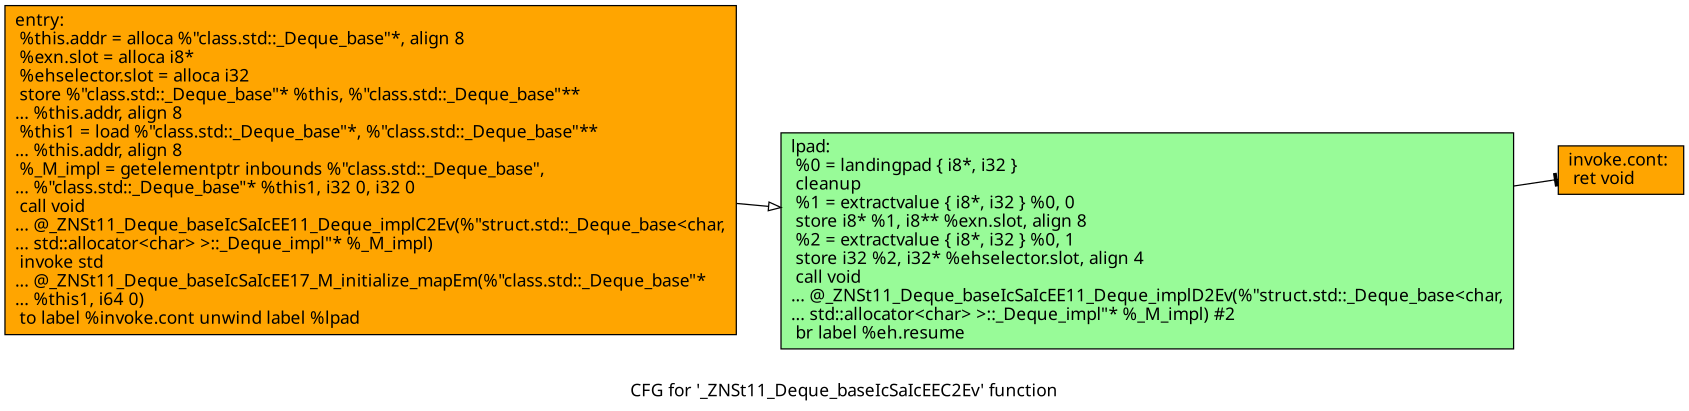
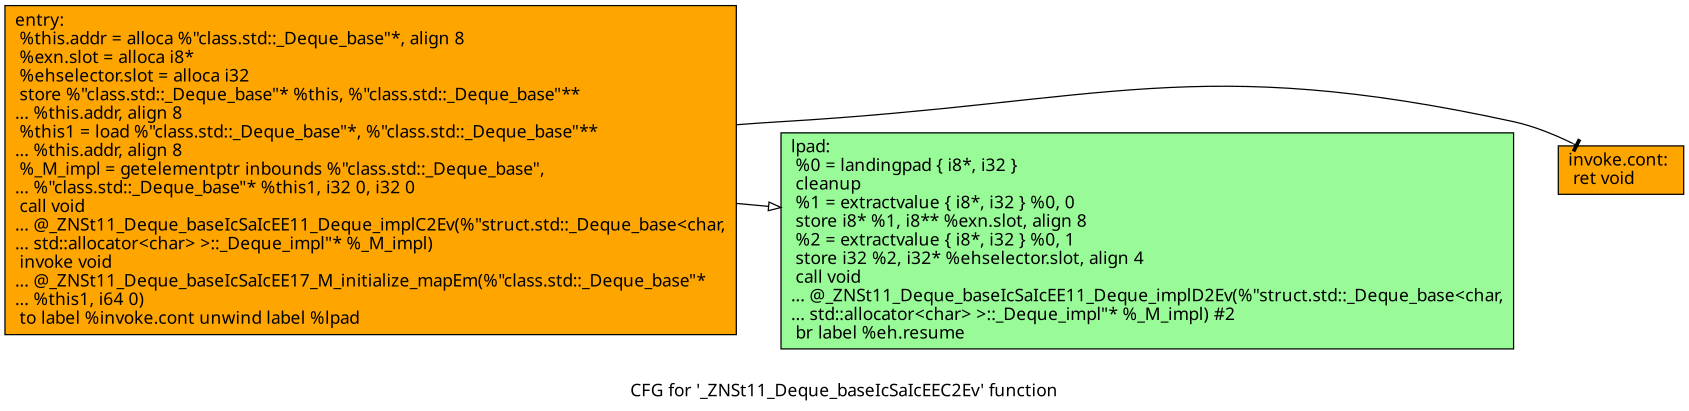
  digraph {
    fontname="Noto Sans"
    label="CFG for '_ZNSt11_Deque_baseIcSaIcEEC2Ev' function"
    rankdir=LR
    node [fillcolor=orange fontname="Noto Sans" shape=record style=filled]
    edge [fontname="Noto Sans" style=solid]
-   n1 [label="{entry:\l  %this.addr = alloca %\"class.std::_Deque_base\"*, align 8\l  %exn.slot = alloca i8*\l  %ehselector.slot = alloca i32\l  store %\"class.std::_Deque_base\"* %this, %\"class.std::_Deque_base\"**\l... %this.addr, align 8\l  %this1 = load %\"class.std::_Deque_base\"*, %\"class.std::_Deque_base\"**\l... %this.addr, align 8\l  %_M_impl = getelementptr inbounds %\"class.std::_Deque_base\",\l... %\"class.std::_Deque_base\"* %this1, i32 0, i32 0\l  call void\l... @_ZNSt11_Deque_baseIcSaIcEE11_Deque_implC2Ev(%\"struct.std::_Deque_base\<char,\l... std::allocator\<char\> \>::_Deque_impl\"* %_M_impl)\l  invoke std\l... @_ZNSt11_Deque_baseIcSaIcEE17_M_initialize_mapEm(%\"class.std::_Deque_base\"*\l... %this1, i64 0)\l          to label %invoke.cont unwind label %lpad\l}"]
+   n1 [label="{entry:\l  %this.addr = alloca %\"class.std::_Deque_base\"*, align 8\l  %exn.slot = alloca i8*\l  %ehselector.slot = alloca i32\l  store %\"class.std::_Deque_base\"* %this, %\"class.std::_Deque_base\"**\l... %this.addr, align 8\l  %this1 = load %\"class.std::_Deque_base\"*, %\"class.std::_Deque_base\"**\l... %this.addr, align 8\l  %_M_impl = getelementptr inbounds %\"class.std::_Deque_base\",\l... %\"class.std::_Deque_base\"* %this1, i32 0, i32 0\l  call void\l... @_ZNSt11_Deque_baseIcSaIcEE11_Deque_implC2Ev(%\"struct.std::_Deque_base\<char,\l... std::allocator\<char\> \>::_Deque_impl\"* %_M_impl)\l  invoke void\l... @_ZNSt11_Deque_baseIcSaIcEE17_M_initialize_mapEm(%\"class.std::_Deque_base\"*\l... %this1, i64 0)\l          to label %invoke.cont unwind label %lpad\l}"]
    n2 [label="{invoke.cont:                                      \l  ret void\l}"]
    n3 [fillcolor=palegreen label="{lpad:                                             \l  %0 = landingpad \{ i8*, i32 \}\l          cleanup\l  %1 = extractvalue \{ i8*, i32 \} %0, 0\l  store i8* %1, i8** %exn.slot, align 8\l  %2 = extractvalue \{ i8*, i32 \} %0, 1\l  store i32 %2, i32* %ehselector.slot, align 4\l  call void\l... @_ZNSt11_Deque_baseIcSaIcEE11_Deque_implD2Ev(%\"struct.std::_Deque_base\<char,\l... std::allocator\<char\> \>::_Deque_impl\"* %_M_impl) #2\l  br label %eh.resume\l}"]
-   n3 -> n2 [arrowhead=tee]
+   n1 -> n2 [arrowhead=tee]
    n1 -> n3 [arrowhead=onormal]
  }
